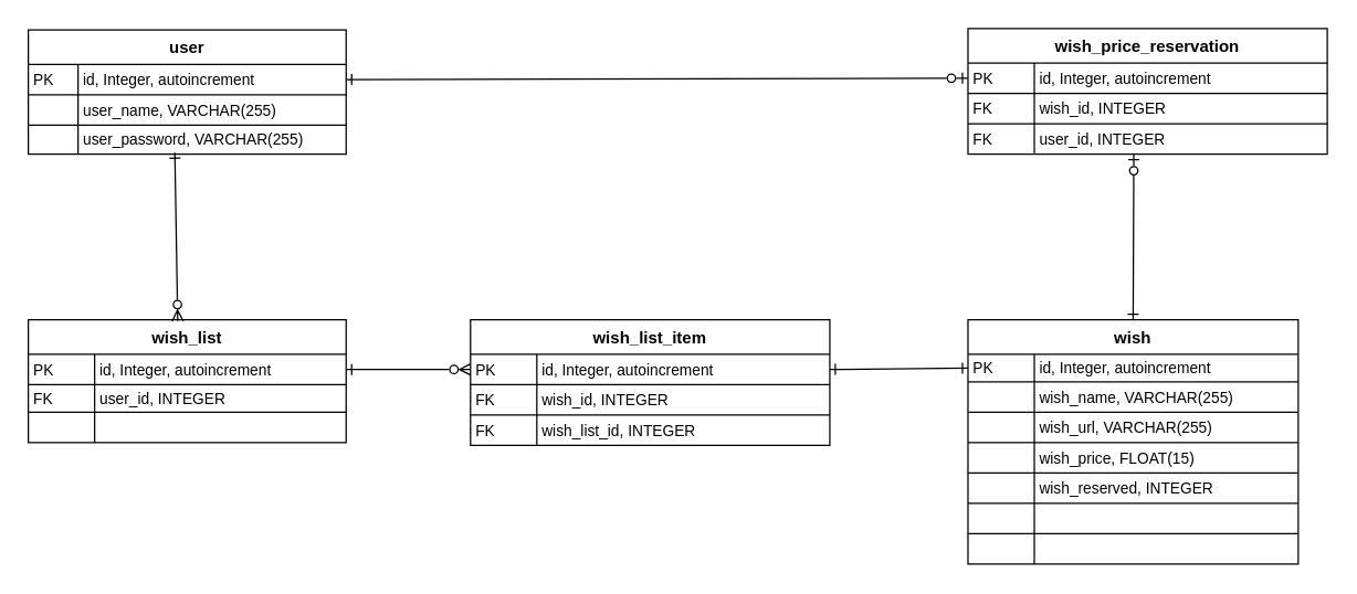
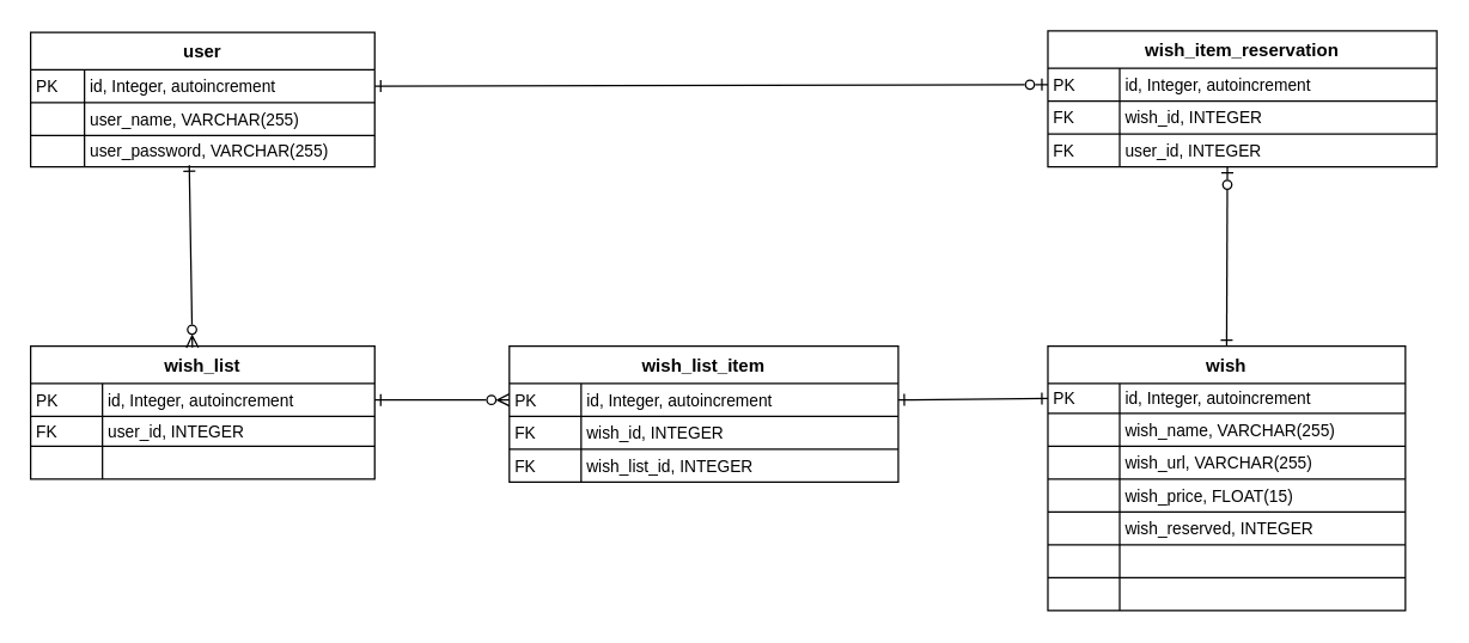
  <mxCell id="0" />
  <mxCell id="1" parent="0" />
  <mxCell id="2" value="user" style="shape=table;startSize=25;container=1;collapsible=0;childLayout=tableLayout;fixedRows=1;rowLines=1;fontStyle=1;align=center;resizeLast=1;" parent="1" vertex="1"><mxGeometry x="20" y="21" width="230" height="90" as="geometry" /></mxCell>
  <mxCell id="3" style="shape=tableRow;horizontal=0;startSize=0;swimlaneHead=0;swimlaneBody=0;fillColor=none;collapsible=0;dropTarget=0;points=[[0,0.5],[1,0.5]];portConstraint=eastwest;top=0;left=0;right=0;bottom=0;" parent="2" vertex="1"><mxGeometry y="25" width="230" height="22" as="geometry" /></mxCell>
  <mxCell id="4" value="PK" style="shape=partialRectangle;connectable=0;fillColor=none;top=0;left=0;bottom=0;right=0;align=left;spacingLeft=2;overflow=hidden;fontSize=11;" parent="3" vertex="1"><mxGeometry width="36" height="22" as="geometry"><mxRectangle width="36" height="22" as="alternateBounds" /></mxGeometry></mxCell>
  <mxCell id="5" value="id, Integer, autoincrement" style="shape=partialRectangle;connectable=0;fillColor=none;top=0;left=0;bottom=0;right=0;align=left;spacingLeft=2;overflow=hidden;fontSize=11;" parent="3" vertex="1"><mxGeometry x="36" width="194" height="22" as="geometry"><mxRectangle width="194" height="22" as="alternateBounds" /></mxGeometry></mxCell>
  <mxCell id="6" style="shape=tableRow;horizontal=0;startSize=0;swimlaneHead=0;swimlaneBody=0;fillColor=none;collapsible=0;dropTarget=0;points=[[0,0.5],[1,0.5]];portConstraint=eastwest;top=0;left=0;right=0;bottom=0;" parent="2" vertex="1"><mxGeometry y="47" width="230" height="22" as="geometry" /></mxCell>
  <mxCell id="7" value="" style="shape=partialRectangle;connectable=0;fillColor=none;top=0;left=0;bottom=0;right=0;align=left;spacingLeft=2;overflow=hidden;fontSize=11;" parent="6" vertex="1"><mxGeometry width="36" height="22" as="geometry"><mxRectangle width="36" height="22" as="alternateBounds" /></mxGeometry></mxCell>
  <mxCell id="8" value="user_name, VARCHAR(255)" style="shape=partialRectangle;connectable=0;fillColor=none;top=0;left=0;bottom=0;right=0;align=left;spacingLeft=2;overflow=hidden;fontSize=11;" parent="6" vertex="1"><mxGeometry x="36" width="194" height="22" as="geometry"><mxRectangle width="194" height="22" as="alternateBounds" /></mxGeometry></mxCell>
  <mxCell id="9" style="shape=tableRow;horizontal=0;startSize=0;swimlaneHead=0;swimlaneBody=0;fillColor=none;collapsible=0;dropTarget=0;points=[[0,0.5],[1,0.5]];portConstraint=eastwest;top=0;left=0;right=0;bottom=0;" parent="2" vertex="1"><mxGeometry y="69" width="230" height="21" as="geometry" /></mxCell>
  <mxCell id="10" value="" style="shape=partialRectangle;connectable=0;fillColor=none;top=0;left=0;bottom=0;right=0;align=left;spacingLeft=2;overflow=hidden;fontSize=11;" parent="9" vertex="1"><mxGeometry width="36" height="21" as="geometry"><mxRectangle width="36" height="21" as="alternateBounds" /></mxGeometry></mxCell>
  <mxCell id="11" value="user_password, VARCHAR(255)" style="shape=partialRectangle;connectable=0;fillColor=none;top=0;left=0;bottom=0;right=0;align=left;spacingLeft=2;overflow=hidden;fontSize=11;" parent="9" vertex="1"><mxGeometry x="36" width="194" height="21" as="geometry"><mxRectangle width="194" height="21" as="alternateBounds" /></mxGeometry></mxCell>
  <mxCell id="12" value="wish" style="shape=table;startSize=25;container=1;collapsible=0;childLayout=tableLayout;fixedRows=1;rowLines=1;fontStyle=1;align=center;resizeLast=1;" vertex="1" parent="1"><mxGeometry x="700" y="231" width="239" height="177" as="geometry" /></mxCell>
  <mxCell id="13" style="shape=tableRow;horizontal=0;startSize=0;swimlaneHead=0;swimlaneBody=0;fillColor=none;collapsible=0;dropTarget=0;points=[[0,0.5],[1,0.5]];portConstraint=eastwest;top=0;left=0;right=0;bottom=0;" vertex="1" parent="12"><mxGeometry y="25" width="239" height="20" as="geometry" /></mxCell>
  <mxCell id="14" value="PK" style="shape=partialRectangle;connectable=0;fillColor=none;top=0;left=0;bottom=0;right=0;align=left;spacingLeft=2;overflow=hidden;fontSize=11;" vertex="1" parent="13"><mxGeometry width="48" height="20" as="geometry"><mxRectangle width="48" height="20" as="alternateBounds" /></mxGeometry></mxCell>
  <mxCell id="15" value="id, Integer, autoincrement" style="shape=partialRectangle;connectable=0;fillColor=none;top=0;left=0;bottom=0;right=0;align=left;spacingLeft=2;overflow=hidden;fontSize=11;" vertex="1" parent="13"><mxGeometry x="48" width="191" height="20" as="geometry"><mxRectangle width="191" height="20" as="alternateBounds" /></mxGeometry></mxCell>
  <mxCell id="16" style="shape=tableRow;horizontal=0;startSize=0;swimlaneHead=0;swimlaneBody=0;fillColor=none;collapsible=0;dropTarget=0;points=[[0,0.5],[1,0.5]];portConstraint=eastwest;top=0;left=0;right=0;bottom=0;" vertex="1" parent="12"><mxGeometry y="45" width="239" height="22" as="geometry" /></mxCell>
  <mxCell id="17" value="" style="shape=partialRectangle;connectable=0;fillColor=none;top=0;left=0;bottom=0;right=0;align=left;spacingLeft=2;overflow=hidden;fontSize=11;" vertex="1" parent="16"><mxGeometry width="48" height="22" as="geometry"><mxRectangle width="48" height="22" as="alternateBounds" /></mxGeometry></mxCell>
  <mxCell id="18" value="wish_name, VARCHAR(255)" style="shape=partialRectangle;connectable=0;fillColor=none;top=0;left=0;bottom=0;right=0;align=left;spacingLeft=2;overflow=hidden;fontSize=11;" vertex="1" parent="16"><mxGeometry x="48" width="191" height="22" as="geometry"><mxRectangle width="191" height="22" as="alternateBounds" /></mxGeometry></mxCell>
  <mxCell id="19" style="shape=tableRow;horizontal=0;startSize=0;swimlaneHead=0;swimlaneBody=0;fillColor=none;collapsible=0;dropTarget=0;points=[[0,0.5],[1,0.5]];portConstraint=eastwest;top=0;left=0;right=0;bottom=0;" vertex="1" parent="12"><mxGeometry y="67" width="239" height="22" as="geometry" /></mxCell>
  <mxCell id="20" value="" style="shape=partialRectangle;connectable=0;fillColor=none;top=0;left=0;bottom=0;right=0;align=left;spacingLeft=2;overflow=hidden;fontSize=11;" vertex="1" parent="19"><mxGeometry width="48" height="22" as="geometry"><mxRectangle width="48" height="22" as="alternateBounds" /></mxGeometry></mxCell>
  <mxCell id="21" value="wish_url, VARCHAR(255)" style="shape=partialRectangle;connectable=0;fillColor=none;top=0;left=0;bottom=0;right=0;align=left;spacingLeft=2;overflow=hidden;fontSize=11;" vertex="1" parent="19"><mxGeometry x="48" width="191" height="22" as="geometry"><mxRectangle width="191" height="22" as="alternateBounds" /></mxGeometry></mxCell>
  <mxCell id="22" style="shape=tableRow;horizontal=0;startSize=0;swimlaneHead=0;swimlaneBody=0;fillColor=none;collapsible=0;dropTarget=0;points=[[0,0.5],[1,0.5]];portConstraint=eastwest;top=0;left=0;right=0;bottom=0;" vertex="1" parent="12"><mxGeometry y="89" width="239" height="22" as="geometry" /></mxCell>
  <mxCell id="23" style="shape=partialRectangle;connectable=0;fillColor=none;top=0;left=0;bottom=0;right=0;align=left;spacingLeft=2;overflow=hidden;fontSize=11;" vertex="1" parent="22"><mxGeometry width="48" height="22" as="geometry"><mxRectangle width="48" height="22" as="alternateBounds" /></mxGeometry></mxCell>
  <mxCell id="24" value="wish_price, FLOAT(15)" style="shape=partialRectangle;connectable=0;fillColor=none;top=0;left=0;bottom=0;right=0;align=left;spacingLeft=2;overflow=hidden;fontSize=11;" vertex="1" parent="22"><mxGeometry x="48" width="191" height="22" as="geometry"><mxRectangle width="191" height="22" as="alternateBounds" /></mxGeometry></mxCell>
  <mxCell id="25" style="shape=tableRow;horizontal=0;startSize=0;swimlaneHead=0;swimlaneBody=0;fillColor=none;collapsible=0;dropTarget=0;points=[[0,0.5],[1,0.5]];portConstraint=eastwest;top=0;left=0;right=0;bottom=0;" vertex="1" parent="12"><mxGeometry y="111" width="239" height="22" as="geometry" /></mxCell>
  <mxCell id="26" style="shape=partialRectangle;connectable=0;fillColor=none;top=0;left=0;bottom=0;right=0;align=left;spacingLeft=2;overflow=hidden;fontSize=11;" vertex="1" parent="25"><mxGeometry width="48" height="22" as="geometry"><mxRectangle width="48" height="22" as="alternateBounds" /></mxGeometry></mxCell>
  <mxCell id="27" value="wish_reserved, INTEGER" style="shape=partialRectangle;connectable=0;fillColor=none;top=0;left=0;bottom=0;right=0;align=left;spacingLeft=2;overflow=hidden;fontSize=11;" vertex="1" parent="25"><mxGeometry x="48" width="191" height="22" as="geometry"><mxRectangle width="191" height="22" as="alternateBounds" /></mxGeometry></mxCell>
  <mxCell id="28" style="shape=tableRow;horizontal=0;startSize=0;swimlaneHead=0;swimlaneBody=0;fillColor=none;collapsible=0;dropTarget=0;points=[[0,0.5],[1,0.5]];portConstraint=eastwest;top=0;left=0;right=0;bottom=0;" vertex="1" parent="12"><mxGeometry y="133" width="239" height="22" as="geometry" /></mxCell>
  <mxCell id="29" style="shape=partialRectangle;connectable=0;fillColor=none;top=0;left=0;bottom=0;right=0;align=left;spacingLeft=2;overflow=hidden;fontSize=11;" vertex="1" parent="28"><mxGeometry width="48" height="22" as="geometry"><mxRectangle width="48" height="22" as="alternateBounds" /></mxGeometry></mxCell>
  <mxCell id="30" style="shape=partialRectangle;connectable=0;fillColor=none;top=0;left=0;bottom=0;right=0;align=left;spacingLeft=2;overflow=hidden;fontSize=11;" vertex="1" parent="28"><mxGeometry x="48" width="191" height="22" as="geometry"><mxRectangle width="191" height="22" as="alternateBounds" /></mxGeometry></mxCell>
  <mxCell id="31" style="shape=tableRow;horizontal=0;startSize=0;swimlaneHead=0;swimlaneBody=0;fillColor=none;collapsible=0;dropTarget=0;points=[[0,0.5],[1,0.5]];portConstraint=eastwest;top=0;left=0;right=0;bottom=0;" vertex="1" parent="12"><mxGeometry y="155" width="239" height="22" as="geometry" /></mxCell>
  <mxCell id="32" style="shape=partialRectangle;connectable=0;fillColor=none;top=0;left=0;bottom=0;right=0;align=left;spacingLeft=2;overflow=hidden;fontSize=11;" vertex="1" parent="31"><mxGeometry width="48" height="22" as="geometry"><mxRectangle width="48" height="22" as="alternateBounds" /></mxGeometry></mxCell>
  <mxCell id="33" style="shape=partialRectangle;connectable=0;fillColor=none;top=0;left=0;bottom=0;right=0;align=left;spacingLeft=2;overflow=hidden;fontSize=11;" vertex="1" parent="31"><mxGeometry x="48" width="191" height="22" as="geometry"><mxRectangle width="191" height="22" as="alternateBounds" /></mxGeometry></mxCell>
  <mxCell id="34" value="wish_list" style="shape=table;startSize=25;container=1;collapsible=0;childLayout=tableLayout;fixedRows=1;rowLines=1;fontStyle=1;align=center;resizeLast=1;" vertex="1" parent="1"><mxGeometry x="20" y="231" width="230" height="89" as="geometry" /></mxCell>
  <mxCell id="35" style="shape=tableRow;horizontal=0;startSize=0;swimlaneHead=0;swimlaneBody=0;fillColor=none;collapsible=0;dropTarget=0;points=[[0,0.5],[1,0.5]];portConstraint=eastwest;top=0;left=0;right=0;bottom=0;" vertex="1" parent="34"><mxGeometry y="25" width="230" height="22" as="geometry" /></mxCell>
  <mxCell id="36" value="PK" style="shape=partialRectangle;connectable=0;fillColor=none;top=0;left=0;bottom=0;right=0;align=left;spacingLeft=2;overflow=hidden;fontSize=11;" vertex="1" parent="35"><mxGeometry width="48" height="22" as="geometry"><mxRectangle width="48" height="22" as="alternateBounds" /></mxGeometry></mxCell>
  <mxCell id="37" value="id, Integer, autoincrement" style="shape=partialRectangle;connectable=0;fillColor=none;top=0;left=0;bottom=0;right=0;align=left;spacingLeft=2;overflow=hidden;fontSize=11;" vertex="1" parent="35"><mxGeometry x="48" width="182" height="22" as="geometry"><mxRectangle width="182" height="22" as="alternateBounds" /></mxGeometry></mxCell>
  <mxCell id="38" style="shape=tableRow;horizontal=0;startSize=0;swimlaneHead=0;swimlaneBody=0;fillColor=none;collapsible=0;dropTarget=0;points=[[0,0.5],[1,0.5]];portConstraint=eastwest;top=0;left=0;right=0;bottom=0;" vertex="1" parent="34"><mxGeometry y="47" width="230" height="20" as="geometry" /></mxCell>
  <mxCell id="39" value="FK" style="shape=partialRectangle;connectable=0;fillColor=none;top=0;left=0;bottom=0;right=0;align=left;spacingLeft=2;overflow=hidden;fontSize=11;" vertex="1" parent="38"><mxGeometry width="48" height="20" as="geometry"><mxRectangle width="48" height="20" as="alternateBounds" /></mxGeometry></mxCell>
  <mxCell id="40" value="user_id, INTEGER" style="shape=partialRectangle;connectable=0;fillColor=none;top=0;left=0;bottom=0;right=0;align=left;spacingLeft=2;overflow=hidden;fontSize=11;" vertex="1" parent="38"><mxGeometry x="48" width="182" height="20" as="geometry"><mxRectangle width="182" height="20" as="alternateBounds" /></mxGeometry></mxCell>
  <mxCell id="41" style="shape=tableRow;horizontal=0;startSize=0;swimlaneHead=0;swimlaneBody=0;fillColor=none;collapsible=0;dropTarget=0;points=[[0,0.5],[1,0.5]];portConstraint=eastwest;top=0;left=0;right=0;bottom=0;" vertex="1" parent="34"><mxGeometry y="67" width="230" height="22" as="geometry" /></mxCell>
  <mxCell id="42" value="" style="shape=partialRectangle;connectable=0;fillColor=none;top=0;left=0;bottom=0;right=0;align=left;spacingLeft=2;overflow=hidden;fontSize=11;" vertex="1" parent="41"><mxGeometry width="48" height="22" as="geometry"><mxRectangle width="48" height="22" as="alternateBounds" /></mxGeometry></mxCell>
  <mxCell id="43" value="" style="shape=partialRectangle;connectable=0;fillColor=none;top=0;left=0;bottom=0;right=0;align=left;spacingLeft=2;overflow=hidden;fontSize=11;" vertex="1" parent="41"><mxGeometry x="48" width="182" height="22" as="geometry"><mxRectangle width="182" height="22" as="alternateBounds" /></mxGeometry></mxCell>
  <mxCell id="44" value="wish_list_item" style="shape=table;startSize=25;container=1;collapsible=0;childLayout=tableLayout;fixedRows=1;rowLines=1;fontStyle=1;align=center;resizeLast=1;" vertex="1" parent="1"><mxGeometry x="340" y="231" width="260" height="91" as="geometry" /></mxCell>
  <mxCell id="45" style="shape=tableRow;horizontal=0;startSize=0;swimlaneHead=0;swimlaneBody=0;fillColor=none;collapsible=0;dropTarget=0;points=[[0,0.5],[1,0.5]];portConstraint=eastwest;top=0;left=0;right=0;bottom=0;" vertex="1" parent="44"><mxGeometry y="25" width="260" height="22" as="geometry" /></mxCell>
  <mxCell id="46" value="PK" style="shape=partialRectangle;connectable=0;fillColor=none;top=0;left=0;bottom=0;right=0;align=left;spacingLeft=2;overflow=hidden;fontSize=11;" vertex="1" parent="45"><mxGeometry width="48" height="22" as="geometry"><mxRectangle width="48" height="22" as="alternateBounds" /></mxGeometry></mxCell>
  <mxCell id="47" value="id, Integer, autoincrement" style="shape=partialRectangle;connectable=0;fillColor=none;top=0;left=0;bottom=0;right=0;align=left;spacingLeft=2;overflow=hidden;fontSize=11;" vertex="1" parent="45"><mxGeometry x="48" width="212" height="22" as="geometry"><mxRectangle width="212" height="22" as="alternateBounds" /></mxGeometry></mxCell>
  <mxCell id="48" style="shape=tableRow;horizontal=0;startSize=0;swimlaneHead=0;swimlaneBody=0;fillColor=none;collapsible=0;dropTarget=0;points=[[0,0.5],[1,0.5]];portConstraint=eastwest;top=0;left=0;right=0;bottom=0;" vertex="1" parent="44"><mxGeometry y="47" width="260" height="22" as="geometry" /></mxCell>
  <mxCell id="49" value="FK" style="shape=partialRectangle;connectable=0;fillColor=none;top=0;left=0;bottom=0;right=0;align=left;spacingLeft=2;overflow=hidden;fontSize=11;" vertex="1" parent="48"><mxGeometry width="48" height="22" as="geometry"><mxRectangle width="48" height="22" as="alternateBounds" /></mxGeometry></mxCell>
  <mxCell id="50" value="wish_id, INTEGER" style="shape=partialRectangle;connectable=0;fillColor=none;top=0;left=0;bottom=0;right=0;align=left;spacingLeft=2;overflow=hidden;fontSize=11;" vertex="1" parent="48"><mxGeometry x="48" width="212" height="22" as="geometry"><mxRectangle width="212" height="22" as="alternateBounds" /></mxGeometry></mxCell>
  <mxCell id="51" style="shape=tableRow;horizontal=0;startSize=0;swimlaneHead=0;swimlaneBody=0;fillColor=none;collapsible=0;dropTarget=0;points=[[0,0.5],[1,0.5]];portConstraint=eastwest;top=0;left=0;right=0;bottom=0;" vertex="1" parent="44"><mxGeometry y="69" width="260" height="22" as="geometry" /></mxCell>
  <mxCell id="52" value="FK" style="shape=partialRectangle;connectable=0;fillColor=none;top=0;left=0;bottom=0;right=0;align=left;spacingLeft=2;overflow=hidden;fontSize=11;" vertex="1" parent="51"><mxGeometry width="48" height="22" as="geometry"><mxRectangle width="48" height="22" as="alternateBounds" /></mxGeometry></mxCell>
  <mxCell id="53" value="wish_list_id, INTEGER" style="shape=partialRectangle;connectable=0;fillColor=none;top=0;left=0;bottom=0;right=0;align=left;spacingLeft=2;overflow=hidden;fontSize=11;" vertex="1" parent="51"><mxGeometry x="48" width="212" height="22" as="geometry"><mxRectangle width="212" height="22" as="alternateBounds" /></mxGeometry></mxCell>
  <mxCell id="54" value="" style="endArrow=ERone;html=1;rounded=0;entryX=0.461;entryY=0.952;entryDx=0;entryDy=0;entryPerimeter=0;exitX=0.47;exitY=0.011;exitDx=0;exitDy=0;exitPerimeter=0;endFill=0;startArrow=ERzeroToMany;startFill=0;" edge="1" parent="1" source="34" target="9"><mxGeometry width="50" height="50" relative="1" as="geometry"><mxPoint x="120" y="181" as="sourcePoint" /><mxPoint x="120" y="141" as="targetPoint" /></mxGeometry></mxCell>
  <mxCell id="55" value="" style="endArrow=ERone;html=1;rounded=0;entryX=1;entryY=0.5;entryDx=0;entryDy=0;exitX=0;exitY=0.5;exitDx=0;exitDy=0;endFill=0;startArrow=ERzeroToMany;startFill=0;" edge="1" parent="1" source="45" target="35"><mxGeometry width="50" height="50" relative="1" as="geometry"><mxPoint x="312" y="243" as="sourcePoint" /><mxPoint x="310" y="121" as="targetPoint" /></mxGeometry></mxCell>
  <mxCell id="56" value="" style="endArrow=ERone;html=1;rounded=0;entryX=0;entryY=0.5;entryDx=0;entryDy=0;endFill=0;startArrow=ERone;startFill=0;exitX=1;exitY=0.5;exitDx=0;exitDy=0;" edge="1" parent="1" source="45" target="13"><mxGeometry width="50" height="50" relative="1" as="geometry"><mxPoint x="600" y="281" as="sourcePoint" /><mxPoint x="430" y="381" as="targetPoint" /></mxGeometry></mxCell>
- <mxCell id="57" value="wish_price_reservation" style="shape=table;startSize=25;container=1;collapsible=0;childLayout=tableLayout;fixedRows=1;rowLines=1;fontStyle=1;align=center;resizeLast=1;" vertex="1" parent="1"><mxGeometry x="700" y="20" width="260" height="91" as="geometry" /></mxCell>
+ <mxCell id="57" value="wish_item_reservation" style="shape=table;startSize=25;container=1;collapsible=0;childLayout=tableLayout;fixedRows=1;rowLines=1;fontStyle=1;align=center;resizeLast=1;" vertex="1" parent="1"><mxGeometry x="700" y="20" width="260" height="91" as="geometry" /></mxCell>
  <mxCell id="58" style="shape=tableRow;horizontal=0;startSize=0;swimlaneHead=0;swimlaneBody=0;fillColor=none;collapsible=0;dropTarget=0;points=[[0,0.5],[1,0.5]];portConstraint=eastwest;top=0;left=0;right=0;bottom=0;" vertex="1" parent="57"><mxGeometry y="25" width="260" height="22" as="geometry" /></mxCell>
  <mxCell id="59" value="PK" style="shape=partialRectangle;connectable=0;fillColor=none;top=0;left=0;bottom=0;right=0;align=left;spacingLeft=2;overflow=hidden;fontSize=11;" vertex="1" parent="58"><mxGeometry width="48" height="22" as="geometry"><mxRectangle width="48" height="22" as="alternateBounds" /></mxGeometry></mxCell>
  <mxCell id="60" value="id, Integer, autoincrement" style="shape=partialRectangle;connectable=0;fillColor=none;top=0;left=0;bottom=0;right=0;align=left;spacingLeft=2;overflow=hidden;fontSize=11;" vertex="1" parent="58"><mxGeometry x="48" width="212" height="22" as="geometry"><mxRectangle width="212" height="22" as="alternateBounds" /></mxGeometry></mxCell>
  <mxCell id="61" style="shape=tableRow;horizontal=0;startSize=0;swimlaneHead=0;swimlaneBody=0;fillColor=none;collapsible=0;dropTarget=0;points=[[0,0.5],[1,0.5]];portConstraint=eastwest;top=0;left=0;right=0;bottom=0;" vertex="1" parent="57"><mxGeometry y="47" width="260" height="22" as="geometry" /></mxCell>
  <mxCell id="62" value="FK" style="shape=partialRectangle;connectable=0;fillColor=none;top=0;left=0;bottom=0;right=0;align=left;spacingLeft=2;overflow=hidden;fontSize=11;" vertex="1" parent="61"><mxGeometry width="48" height="22" as="geometry"><mxRectangle width="48" height="22" as="alternateBounds" /></mxGeometry></mxCell>
  <mxCell id="63" value="wish_id, INTEGER" style="shape=partialRectangle;connectable=0;fillColor=none;top=0;left=0;bottom=0;right=0;align=left;spacingLeft=2;overflow=hidden;fontSize=11;" vertex="1" parent="61"><mxGeometry x="48" width="212" height="22" as="geometry"><mxRectangle width="212" height="22" as="alternateBounds" /></mxGeometry></mxCell>
  <mxCell id="64" style="shape=tableRow;horizontal=0;startSize=0;swimlaneHead=0;swimlaneBody=0;fillColor=none;collapsible=0;dropTarget=0;points=[[0,0.5],[1,0.5]];portConstraint=eastwest;top=0;left=0;right=0;bottom=0;" vertex="1" parent="57"><mxGeometry y="69" width="260" height="22" as="geometry" /></mxCell>
  <mxCell id="65" value="FK" style="shape=partialRectangle;connectable=0;fillColor=none;top=0;left=0;bottom=0;right=0;align=left;spacingLeft=2;overflow=hidden;fontSize=11;" vertex="1" parent="64"><mxGeometry width="48" height="22" as="geometry"><mxRectangle width="48" height="22" as="alternateBounds" /></mxGeometry></mxCell>
  <mxCell id="66" value="user_id, INTEGER" style="shape=partialRectangle;connectable=0;fillColor=none;top=0;left=0;bottom=0;right=0;align=left;spacingLeft=2;overflow=hidden;fontSize=11;" vertex="1" parent="64"><mxGeometry x="48" width="212" height="22" as="geometry"><mxRectangle width="212" height="22" as="alternateBounds" /></mxGeometry></mxCell>
  <mxCell id="67" value="" style="endArrow=ERone;html=1;rounded=0;endFill=0;startArrow=ERzeroToOne;startFill=0;entryX=1;entryY=0.5;entryDx=0;entryDy=0;exitX=0;exitY=0.5;exitDx=0;exitDy=0;" edge="1" parent="1" source="58" target="3"><mxGeometry width="50" height="50" relative="1" as="geometry"><mxPoint x="440" y="51" as="sourcePoint" /><mxPoint x="370" y="141" as="targetPoint" /></mxGeometry></mxCell>
  <mxCell id="68" value="" style="endArrow=ERone;html=1;rounded=0;endFill=0;startArrow=ERzeroToOne;startFill=0;entryX=0.5;entryY=0;entryDx=0;entryDy=0;" edge="1" parent="1" target="12"><mxGeometry width="50" height="50" relative="1" as="geometry"><mxPoint x="820" y="111" as="sourcePoint" /><mxPoint x="560" y="334" as="targetPoint" /><Array as="points" /></mxGeometry></mxCell>
